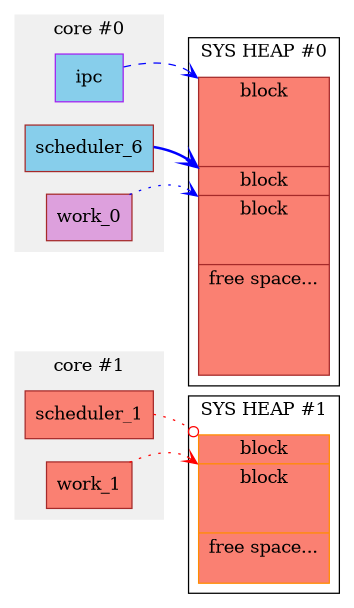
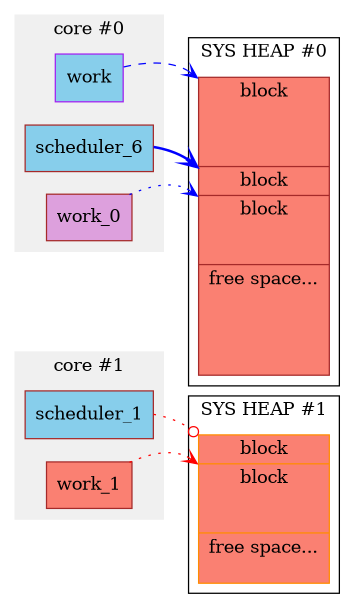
  digraph {
    compound=true
    fontname="DejaVu Serif"
    rankdir=LR
    node [color=brown fillcolor=salmon fontname="DejaVu Serif" shape=record style=filled]
    edge [arrowhead=vee color=blue fontname="DejaVu Serif" headport="b0:nw" style=dotted]
    n1 [color=darkorange label="<b0>block\n                     |<b1>block\n\n\n                     |<free>free space...\n\n"]
    n2 [label="<b0>block\n\n\n\n                     |<b1>block\n                     |<b2>block\n\n\n                     |<free>free space...\n\n\n\n\n"]
-   ipc [color=purple fillcolor=skyblue]
+   ipc [color=purple fillcolor=skyblue label=work]
    n4 [fillcolor=skyblue label=scheduler_6]
    work_0 [fillcolor=plum]
-   scheduler_1
+   scheduler_1 [fillcolor=skyblue]
    work_1
    subgraph cluster_1 {
      label="SYS HEAP #1"
      n1
    }
    subgraph cluster_2 {
      label="SYS HEAP #0"
      n2
    }
    subgraph cluster_3 {
      color="#f0f0f0"
      label="core #0"
      style=filled
      ipc
      n4
      work_0
    }
    subgraph cluster_4 {
      color="#f0f0f0"
      label="core #1"
      style=filled
      scheduler_1
      work_1
    }
    ipc -> n2 [style=dashed]
    n4 -> n2 [headport="b1:nw" style=bold]
    work_0 -> n2 [headport="b2:nw"]
    scheduler_1 -> n1 [arrowhead=odot color=red]
    work_1 -> n1 [color=red headport="b1:nw"]
  }
